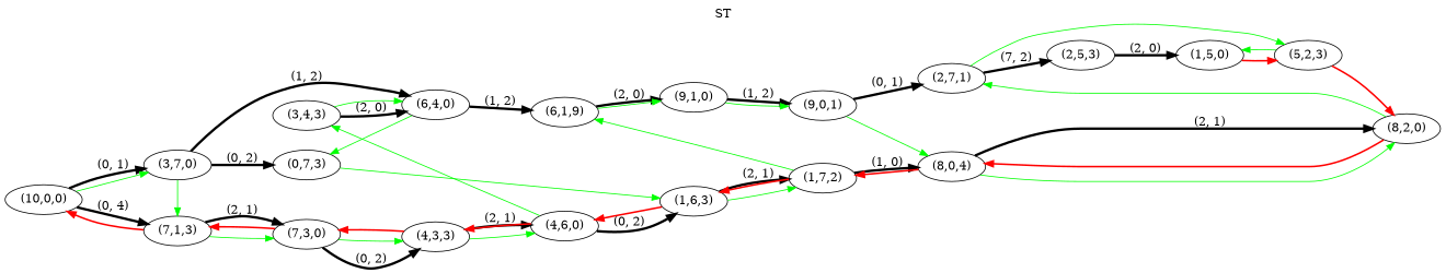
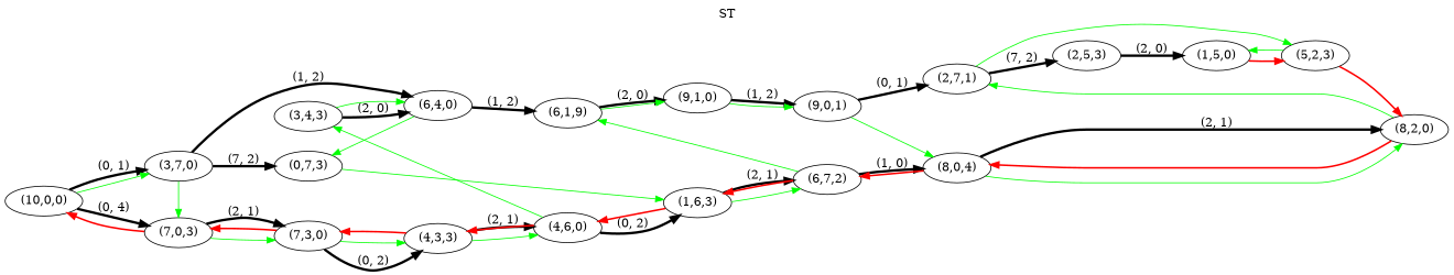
  digraph {
    label=ST
    labelloc=t
    rankdir=LR
    edge [color=black]
    "(10,0,0)"
    "(3,7,0)"
-   "(7,0,3)" [label="(7,1,3)"]
+   "(7,0,3)"
    "(3,4,3)"
    "(0,7,3)"
    "(7,3,0)"
    "(6,4,0)"
    "(4,3,3)"
    n9 [label="(6,1,9)"]
    "(4,6,0)"
    "(9,1,0)"
    "(1,6,3)"
    "(9,0,1)"
-   "(1,7,2)"
+   "(1,7,2)" [label="(6,7,2)"]
    "(2,7,1)"
    n16 [label="(8,0,4)"]
    "(2,5,3)"
    "(5,2,3)"
    "(8,2,0)"
    n20 [label="(1,5,0)"]
    subgraph sub_1 {
      rank=same
      "(10,0,0)"
    }
    subgraph sub_2 {
      rank=same
      "(3,7,0)"
      "(7,0,3)"
    }
    subgraph sub_3 {
      rank=same
      "(3,4,3)"
      "(0,7,3)"
      "(7,3,0)"
    }
    subgraph sub_4 {
      rank=same
      "(6,4,0)"
      "(4,3,3)"
    }
    subgraph sub_5 {
      rank=same
      n9
      "(4,6,0)"
    }
    subgraph sub_6 {
      rank=same
      "(9,1,0)"
      "(1,6,3)"
    }
    subgraph sub_7 {
      rank=same
      "(9,0,1)"
      "(1,7,2)"
    }
    subgraph sub_8 {
      rank=same
      "(2,7,1)"
      n16
    }
    "(10,0,0)" -> "(3,7,0)" [label="(0, 1)" penwidth=3.0]
    "(10,0,0)" -> "(3,7,0)" [color=green]
    "(10,0,0)" -> "(7,0,3)" [label="(0, 4)" penwidth=3.0]
    "(3,7,0)" -> "(7,0,3)" [color=green]
-   "(3,7,0)" -> "(0,7,3)" [label="(0, 2)" penwidth=3.0]
+   "(3,7,0)" -> "(0,7,3)" [label="(7, 2)" penwidth=3.0]
    "(3,7,0)" -> "(6,4,0)" [label="(1, 2)" penwidth=3.0]
    "(7,0,3)" -> "(10,0,0)" [color=red penwidth=2.0]
    "(7,0,3)" -> "(7,3,0)" [label="(2, 1)" penwidth=3.0]
    "(7,0,3)" -> "(7,3,0)" [color=green]
    "(3,4,3)" -> "(6,4,0)" [label="(2, 0)" penwidth=3.0]
    "(3,4,3)" -> "(6,4,0)" [color=green]
    "(0,7,3)" -> "(1,6,3)" [color=green]
    "(7,3,0)" -> "(7,0,3)" [color=red penwidth=2.0]
    "(7,3,0)" -> "(4,3,3)" [label="(0, 2)" penwidth=3.0]
    "(7,3,0)" -> "(4,3,3)" [color=green]
    "(6,4,0)" -> "(0,7,3)" [color=green]
    "(6,4,0)" -> n9 [label="(1, 2)" penwidth=3.0]
    "(4,3,3)" -> "(7,3,0)" [color=red penwidth=2.0]
    "(4,3,3)" -> "(4,6,0)" [label="(2, 1)" penwidth=3.0]
    "(4,3,3)" -> "(4,6,0)" [color=green]
    n9 -> "(9,1,0)" [label="(2, 0)" penwidth=3.0]
    n9 -> "(9,1,0)" [color=green]
    "(4,6,0)" -> "(3,4,3)" [color=green]
    "(4,6,0)" -> "(4,3,3)" [color=red penwidth=2.0]
    "(4,6,0)" -> "(1,6,3)" [label="(0, 2)" penwidth=3.0]
    "(9,1,0)" -> "(9,0,1)" [label="(1, 2)" penwidth=3.0]
    "(9,1,0)" -> "(9,0,1)" [color=green]
    "(1,6,3)" -> "(4,6,0)" [color=red penwidth=2.0]
    "(1,6,3)" -> "(1,7,2)" [label="(2, 1)" penwidth=3.0]
    "(1,6,3)" -> "(1,7,2)" [color=green]
    "(9,0,1)" -> "(2,7,1)" [label="(0, 1)" penwidth=3.0]
    "(9,0,1)" -> n16 [color=green]
    "(1,7,2)" -> n9 [color=green]
    "(1,7,2)" -> "(1,6,3)" [color=red penwidth=2.0]
    "(1,7,2)" -> n16 [label="(1, 0)" penwidth=3.0]
    "(2,7,1)" -> "(2,5,3)" [label="(7, 2)" penwidth=3.0]
    "(2,7,1)" -> "(5,2,3)" [color=green]
    n16 -> "(1,7,2)" [color=red penwidth=2.0]
    n16 -> "(8,2,0)" [label="(2, 1)" penwidth=3.0]
    n16 -> "(8,2,0)" [color=green]
    "(2,5,3)" -> n20 [label="(2, 0)" penwidth=3.0]
    "(5,2,3)" -> "(8,2,0)" [color=red penwidth=2.0]
    "(5,2,3)" -> n20 [color=green]
    "(8,2,0)" -> "(2,7,1)" [color=green]
    "(8,2,0)" -> n16 [color=red penwidth=2.0]
    n20 -> "(5,2,3)" [color=red penwidth=2.0]
  }
